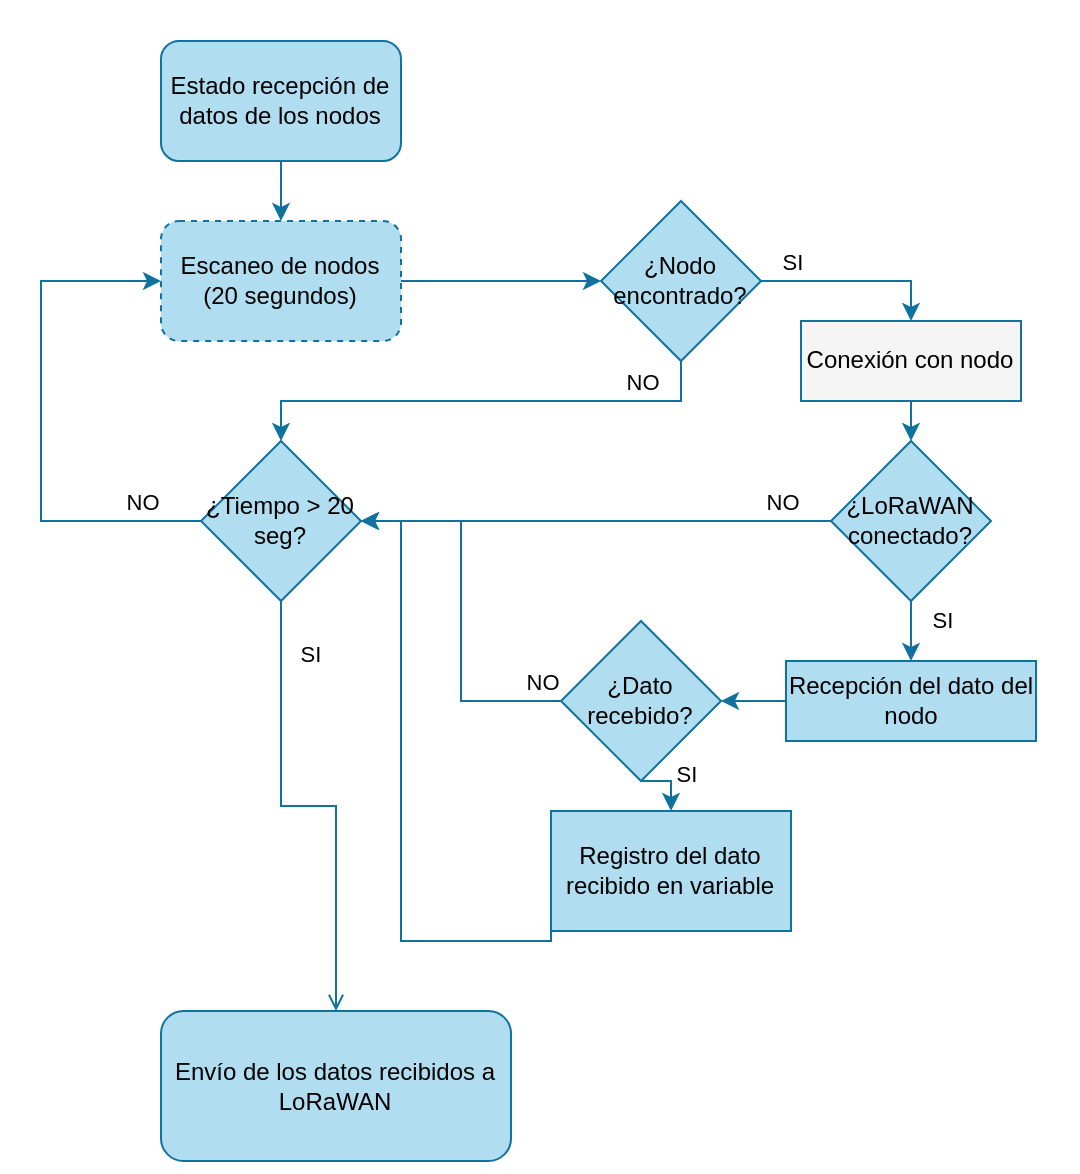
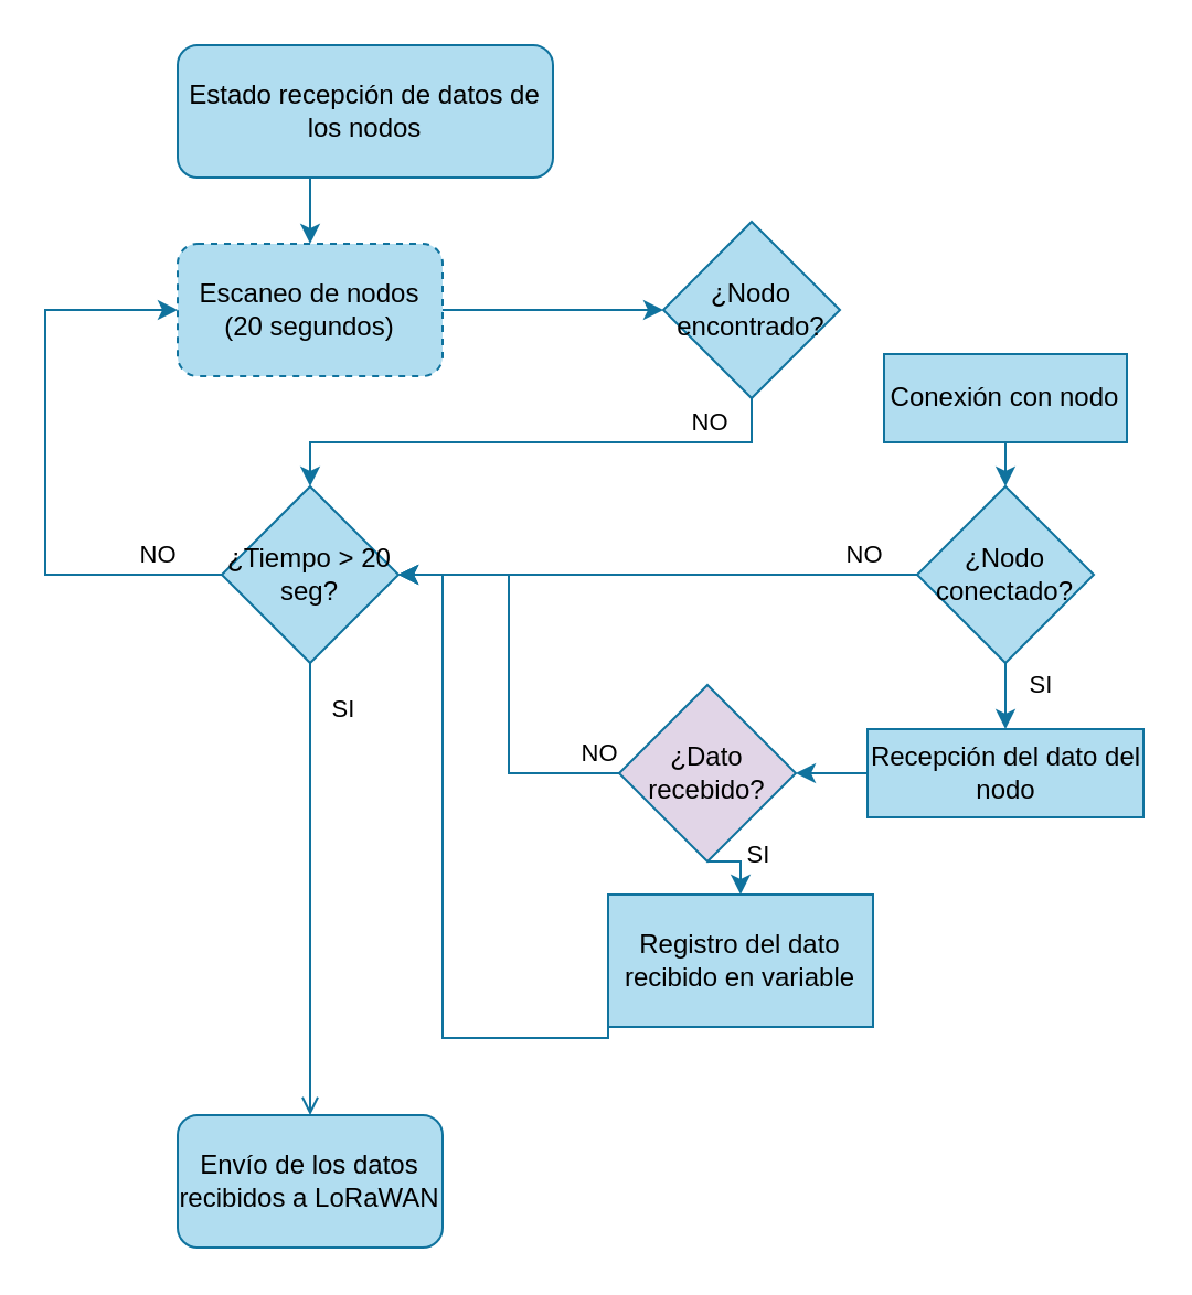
  <mxCell id="0" />
  <mxCell id="1" parent="0" />
  <mxCell id="2" style="edgeStyle=orthogonalEdgeStyle;rounded=0;orthogonalLoop=1;jettySize=auto;html=1;exitX=0.5;exitY=1;exitDx=0;exitDy=0;entryX=0.5;entryY=0;entryDx=0;entryDy=0;fillColor=#b1ddf0;strokeColor=#10739e;" edge="1" parent="1" source="3" target="5"><mxGeometry relative="1" as="geometry" /></mxCell>
- <mxCell id="3" value="Estado recepción de datos de los nodos" style="rounded=1;whiteSpace=wrap;html=1;fillColor=#b1ddf0;strokeColor=#10739e;" vertex="1" parent="1"><mxGeometry x="80" y="20" width="120" height="60" as="geometry" /></mxCell>
+ <mxCell id="3" value="Estado recepción de datos de los nodos" style="rounded=1;whiteSpace=wrap;html=1;fillColor=#b1ddf0;strokeColor=#10739e;" vertex="1" parent="1"><mxGeometry x="80" y="20" width="170" height="60" as="geometry" /></mxCell>
  <mxCell id="4" style="edgeStyle=orthogonalEdgeStyle;rounded=0;orthogonalLoop=1;jettySize=auto;html=1;exitX=1;exitY=0.5;exitDx=0;exitDy=0;entryX=0;entryY=0.5;entryDx=0;entryDy=0;fillColor=#b1ddf0;strokeColor=#10739e;" edge="1" parent="1" source="5" target="10"><mxGeometry relative="1" as="geometry" /></mxCell>
  <mxCell id="5" value="Escaneo de nodos&lt;br&gt;(20 segundos)" style="rounded=1;whiteSpace=wrap;html=1;fillColor=#b1ddf0;strokeColor=#10739e;dashed=1;" vertex="1" parent="1"><mxGeometry x="80" y="110" width="120" height="60" as="geometry" /></mxCell>
- <mxCell id="6" style="edgeStyle=orthogonalEdgeStyle;rounded=0;orthogonalLoop=1;jettySize=auto;html=1;exitX=1;exitY=0.5;exitDx=0;exitDy=0;entryX=0.5;entryY=0;entryDx=0;entryDy=0;fillColor=#b1ddf0;strokeColor=#10739e;" edge="1" parent="1" source="10" target="12"><mxGeometry relative="1" as="geometry" /></mxCell>
- <mxCell id="7" value="SI" style="edgeLabel;html=1;align=center;verticalAlign=middle;resizable=0;points=[];" vertex="1" connectable="0" parent="6"><mxGeometry x="0.024" y="1" relative="1" as="geometry"><mxPoint x="-34" y="-9" as="offset" /></mxGeometry></mxCell>
  <mxCell id="8" style="edgeStyle=orthogonalEdgeStyle;rounded=0;orthogonalLoop=1;jettySize=auto;html=1;exitX=0.5;exitY=1;exitDx=0;exitDy=0;entryX=0.5;entryY=0;entryDx=0;entryDy=0;fillColor=#b1ddf0;strokeColor=#10739e;" edge="1" parent="1" source="10" target="17"><mxGeometry relative="1" as="geometry" /></mxCell>
  <mxCell id="9" value="NO" style="edgeLabel;html=1;align=center;verticalAlign=middle;resizable=0;points=[];" vertex="1" connectable="0" parent="8"><mxGeometry x="0.025" y="-2" relative="1" as="geometry"><mxPoint x="83" y="-8" as="offset" /></mxGeometry></mxCell>
  <mxCell id="10" value="¿Nodo encontrado?" style="rhombus;whiteSpace=wrap;html=1;fillColor=#b1ddf0;strokeColor=#10739e;" vertex="1" parent="1"><mxGeometry x="300" y="100" width="80" height="80" as="geometry" /></mxCell>
  <mxCell id="11" style="edgeStyle=orthogonalEdgeStyle;rounded=0;orthogonalLoop=1;jettySize=auto;html=1;exitX=0.5;exitY=1;exitDx=0;exitDy=0;entryX=0.5;entryY=0;entryDx=0;entryDy=0;fillColor=#b1ddf0;strokeColor=#10739e;" edge="1" parent="1" source="12" target="22"><mxGeometry relative="1" as="geometry" /></mxCell>
- <mxCell id="12" value="Conexión con nodo" style="rounded=0;whiteSpace=wrap;html=1;fillColor=#f5f5f5;strokeColor=#10739e;" vertex="1" parent="1"><mxGeometry x="400" y="160" width="110" height="40" as="geometry" /></mxCell>
+ <mxCell id="12" value="Conexión con nodo" style="rounded=0;whiteSpace=wrap;html=1;fillColor=#b1ddf0;strokeColor=#10739e;" vertex="1" parent="1"><mxGeometry x="400" y="160" width="110" height="40" as="geometry" /></mxCell>
  <mxCell id="13" style="edgeStyle=orthogonalEdgeStyle;rounded=0;orthogonalLoop=1;jettySize=auto;html=1;exitX=0;exitY=0.5;exitDx=0;exitDy=0;entryX=0;entryY=0.5;entryDx=0;entryDy=0;fillColor=#b1ddf0;strokeColor=#10739e;" edge="1" parent="1" source="17" target="5"><mxGeometry relative="1" as="geometry"><Array as="points"><mxPoint x="20" y="260" /><mxPoint x="20" y="140" /></Array></mxGeometry></mxCell>
  <mxCell id="14" value="NO" style="edgeLabel;html=1;align=center;verticalAlign=middle;resizable=0;points=[];" vertex="1" connectable="0" parent="13"><mxGeometry x="0.223" y="-2" relative="1" as="geometry"><mxPoint x="48" y="69" as="offset" /></mxGeometry></mxCell>
  <mxCell id="15" style="edgeStyle=orthogonalEdgeStyle;rounded=0;orthogonalLoop=1;jettySize=auto;html=1;exitX=0.5;exitY=1;exitDx=0;exitDy=0;entryX=0.5;entryY=0;entryDx=0;entryDy=0;fillColor=#b1ddf0;strokeColor=#10739e;endArrow=open;" edge="1" parent="1" source="17" target="32"><mxGeometry relative="1" as="geometry" /></mxCell>
  <mxCell id="16" value="SI" style="edgeLabel;html=1;align=center;verticalAlign=middle;resizable=0;points=[];" vertex="1" connectable="0" parent="15"><mxGeometry x="-0.571" y="3" relative="1" as="geometry"><mxPoint x="11" y="-24" as="offset" /></mxGeometry></mxCell>
  <mxCell id="17" value="¿Tiempo &amp;gt; 20 seg?" style="rhombus;whiteSpace=wrap;html=1;fillColor=#b1ddf0;strokeColor=#10739e;" vertex="1" parent="1"><mxGeometry x="100" y="220" width="80" height="80" as="geometry" /></mxCell>
  <mxCell id="18" style="edgeStyle=orthogonalEdgeStyle;rounded=0;orthogonalLoop=1;jettySize=auto;html=1;exitX=0.5;exitY=1;exitDx=0;exitDy=0;entryX=0.5;entryY=0;entryDx=0;entryDy=0;fillColor=#b1ddf0;strokeColor=#10739e;" edge="1" parent="1" source="22" target="24"><mxGeometry relative="1" as="geometry" /></mxCell>
  <mxCell id="19" value="SI" style="edgeLabel;html=1;align=center;verticalAlign=middle;resizable=0;points=[];" vertex="1" connectable="0" parent="18"><mxGeometry x="-0.4" y="1" relative="1" as="geometry"><mxPoint x="14" as="offset" /></mxGeometry></mxCell>
  <mxCell id="20" style="edgeStyle=orthogonalEdgeStyle;rounded=0;orthogonalLoop=1;jettySize=auto;html=1;exitX=0;exitY=0.5;exitDx=0;exitDy=0;entryX=1;entryY=0.5;entryDx=0;entryDy=0;fillColor=#b1ddf0;strokeColor=#10739e;" edge="1" parent="1" source="22" target="17"><mxGeometry relative="1" as="geometry" /></mxCell>
  <mxCell id="21" value="NO" style="edgeLabel;html=1;align=center;verticalAlign=middle;resizable=0;points=[];" vertex="1" connectable="0" parent="20"><mxGeometry x="-0.789" relative="1" as="geometry"><mxPoint y="-10" as="offset" /></mxGeometry></mxCell>
- <mxCell id="22" value="¿LoRaWAN conectado?" style="rhombus;whiteSpace=wrap;html=1;fillColor=#b1ddf0;strokeColor=#10739e;" vertex="1" parent="1"><mxGeometry x="415" y="220" width="80" height="80" as="geometry" /></mxCell>
+ <mxCell id="22" value="¿Nodo conectado?" style="rhombus;whiteSpace=wrap;html=1;fillColor=#b1ddf0;strokeColor=#10739e;" vertex="1" parent="1"><mxGeometry x="415" y="220" width="80" height="80" as="geometry" /></mxCell>
  <mxCell id="23" style="edgeStyle=orthogonalEdgeStyle;rounded=0;orthogonalLoop=1;jettySize=auto;html=1;exitX=0;exitY=0.5;exitDx=0;exitDy=0;entryX=1;entryY=0.5;entryDx=0;entryDy=0;fillColor=#b1ddf0;strokeColor=#10739e;" edge="1" parent="1" source="24" target="29"><mxGeometry relative="1" as="geometry" /></mxCell>
  <mxCell id="24" value="Recepción del dato del nodo" style="rounded=0;whiteSpace=wrap;html=1;fillColor=#b1ddf0;strokeColor=#10739e;" vertex="1" parent="1"><mxGeometry x="392.5" y="330" width="125" height="40" as="geometry" /></mxCell>
  <mxCell id="25" style="edgeStyle=orthogonalEdgeStyle;rounded=0;orthogonalLoop=1;jettySize=auto;html=1;exitX=0.5;exitY=1;exitDx=0;exitDy=0;entryX=0.5;entryY=0;entryDx=0;entryDy=0;fillColor=#b1ddf0;strokeColor=#10739e;" edge="1" parent="1" source="29" target="31"><mxGeometry relative="1" as="geometry" /></mxCell>
  <mxCell id="26" value="SI" style="edgeLabel;html=1;align=center;verticalAlign=middle;resizable=0;points=[];" vertex="1" connectable="0" parent="25"><mxGeometry x="-0.133" y="1" relative="1" as="geometry"><mxPoint x="9" y="-3" as="offset" /></mxGeometry></mxCell>
- <mxCell id="27" style="edgeStyle=orthogonalEdgeStyle;rounded=0;orthogonalLoop=1;jettySize=auto;html=1;exitX=0;exitY=0.5;exitDx=0;exitDy=0;entryX=1;entryY=0.5;entryDx=0;entryDy=0;fillColor=#b1ddf0;strokeColor=#10739e;endArrow=open;" edge="1" parent="1" source="29" target="17"><mxGeometry relative="1" as="geometry" /></mxCell>
+ <mxCell id="27" style="edgeStyle=orthogonalEdgeStyle;rounded=0;orthogonalLoop=1;jettySize=auto;html=1;exitX=0;exitY=0.5;exitDx=0;exitDy=0;entryX=1;entryY=0.5;entryDx=0;entryDy=0;fillColor=#b1ddf0;strokeColor=#10739e;" edge="1" parent="1" source="29" target="17"><mxGeometry relative="1" as="geometry" /></mxCell>
  <mxCell id="28" value="NO" style="edgeLabel;html=1;align=center;verticalAlign=middle;resizable=0;points=[];" vertex="1" connectable="0" parent="27"><mxGeometry x="-0.364" y="1" relative="1" as="geometry"><mxPoint x="41" as="offset" /></mxGeometry></mxCell>
- <mxCell id="29" value="¿Dato recebido?" style="rhombus;whiteSpace=wrap;html=1;fillColor=#b1ddf0;strokeColor=#10739e;" vertex="1" parent="1"><mxGeometry x="280" y="310" width="80" height="80" as="geometry" /></mxCell>
+ <mxCell id="29" value="¿Dato recebido?" style="rhombus;whiteSpace=wrap;html=1;fillColor=#e1d5e7;strokeColor=#10739e;" vertex="1" parent="1"><mxGeometry x="280" y="310" width="80" height="80" as="geometry" /></mxCell>
  <mxCell id="30" style="edgeStyle=orthogonalEdgeStyle;rounded=0;orthogonalLoop=1;jettySize=auto;html=1;exitX=0;exitY=0.5;exitDx=0;exitDy=0;entryX=1;entryY=0.5;entryDx=0;entryDy=0;fillColor=#b1ddf0;strokeColor=#10739e;" edge="1" parent="1" source="31" target="17"><mxGeometry relative="1" as="geometry"><Array as="points"><mxPoint x="200" y="470" /><mxPoint x="200" y="260" /></Array></mxGeometry></mxCell>
  <mxCell id="31" value="Registro del dato recibido en variable" style="rounded=0;whiteSpace=wrap;html=1;fillColor=#b1ddf0;strokeColor=#10739e;" vertex="1" parent="1"><mxGeometry x="275" y="405" width="120" height="60" as="geometry" /></mxCell>
- <mxCell id="32" value="Envío de los datos recibidos a LoRaWAN" style="rounded=1;whiteSpace=wrap;html=1;fillColor=#b1ddf0;strokeColor=#10739e;" vertex="1" parent="1"><mxGeometry x="80" y="505" width="175" height="75" as="geometry" /></mxCell>
+ <mxCell id="32" value="Envío de los datos recibidos a LoRaWAN" style="rounded=1;whiteSpace=wrap;html=1;fillColor=#b1ddf0;strokeColor=#10739e;" vertex="1" parent="1"><mxGeometry x="80" y="505" width="120" height="60" as="geometry" /></mxCell>
